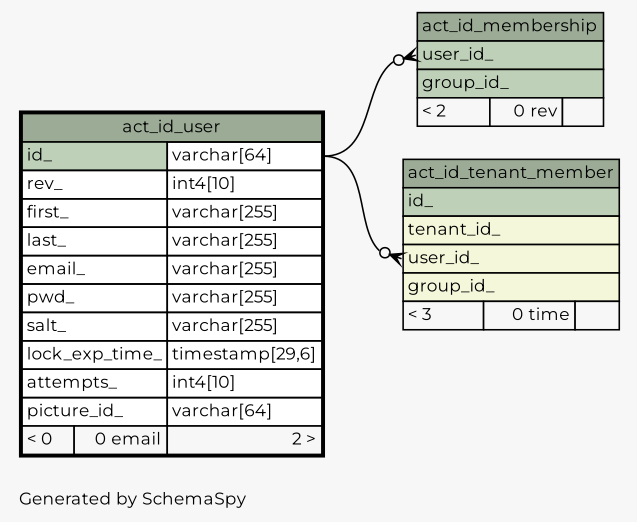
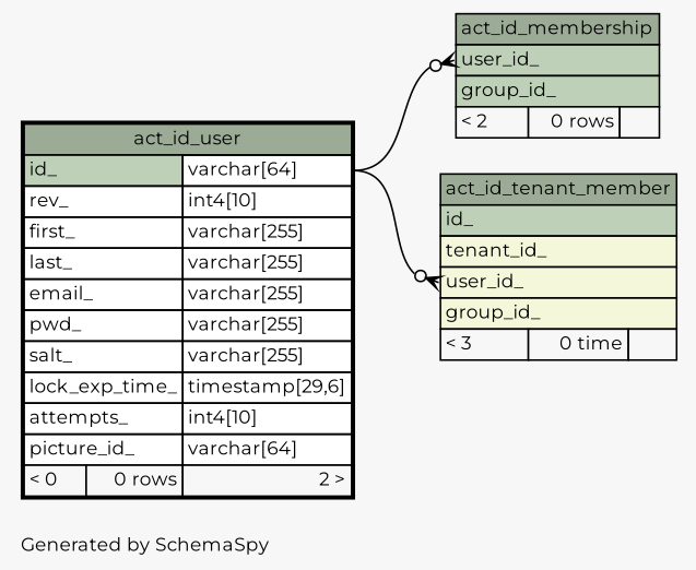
  digraph {
    bgcolor="#f7f7f7"
    fontname=Montserrat
    fontsize=11
    label="\nGenerated by SchemaSpy"
    labeljust=l
    nodesep=0.18
    rankdir=RL
    ranksep=0.46
    node [fontname=Montserrat fontsize=11 shape=plaintext]
    edge [arrowhead=none arrowsize=0.8 arrowtail=crowodot dir=back fontname=Montserrat headport="id_.type:e" tailport="user_id_:w"]
-   n1 [label=<     <TABLE BORDER="0" CELLBORDER="1" CELLSPACING="0" BGCOLOR="#ffffff">       <TR><TD COLSPAN="3" BGCOLOR="#9bab96" ALIGN="CENTER">act_id_membership</TD></TR>       <TR><TD PORT="user_id_" COLSPAN="3" BGCOLOR="#bed1b8" ALIGN="LEFT">user_id_</TD></TR>       <TR><TD PORT="group_id_" COLSPAN="3" BGCOLOR="#bed1b8" ALIGN="LEFT">group_id_</TD></TR>       <TR><TD ALIGN="LEFT" BGCOLOR="#f7f7f7">&lt; 2</TD><TD ALIGN="RIGHT" BGCOLOR="#f7f7f7">0 rev</TD><TD ALIGN="RIGHT" BGCOLOR="#f7f7f7">  </TD></TR>     </TABLE>>]
-   n2 [label=<     <TABLE BORDER="2" CELLBORDER="1" CELLSPACING="0" BGCOLOR="#ffffff">       <TR><TD COLSPAN="3" BGCOLOR="#9bab96" ALIGN="CENTER">act_id_user</TD></TR>       <TR><TD PORT="id_" COLSPAN="2" BGCOLOR="#bed1b8" ALIGN="LEFT">id_</TD><TD PORT="id_.type" ALIGN="LEFT">varchar[64]</TD></TR>       <TR><TD PORT="rev_" COLSPAN="2" ALIGN="LEFT">rev_</TD><TD PORT="rev_.type" ALIGN="LEFT">int4[10]</TD></TR>       <TR><TD PORT="first_" COLSPAN="2" ALIGN="LEFT">first_</TD><TD PORT="first_.type" ALIGN="LEFT">varchar[255]</TD></TR>       <TR><TD PORT="last_" COLSPAN="2" ALIGN="LEFT">last_</TD><TD PORT="last_.type" ALIGN="LEFT">varchar[255]</TD></TR>       <TR><TD PORT="email_" COLSPAN="2" ALIGN="LEFT">email_</TD><TD PORT="email_.type" ALIGN="LEFT">varchar[255]</TD></TR>       <TR><TD PORT="pwd_" COLSPAN="2" ALIGN="LEFT">pwd_</TD><TD PORT="pwd_.type" ALIGN="LEFT">varchar[255]</TD></TR>       <TR><TD PORT="salt_" COLSPAN="2" ALIGN="LEFT">salt_</TD><TD PORT="salt_.type" ALIGN="LEFT">varchar[255]</TD></TR>       <TR><TD PORT="lock_exp_time_" COLSPAN="2" ALIGN="LEFT">lock_exp_time_</TD><TD PORT="lock_exp_time_.type" ALIGN="LEFT">timestamp[29,6]</TD></TR>       <TR><TD PORT="attempts_" COLSPAN="2" ALIGN="LEFT">attempts_</TD><TD PORT="attempts_.type" ALIGN="LEFT">int4[10]</TD></TR>       <TR><TD PORT="picture_id_" COLSPAN="2" ALIGN="LEFT">picture_id_</TD><TD PORT="picture_id_.type" ALIGN="LEFT">varchar[64]</TD></TR>       <TR><TD ALIGN="LEFT" BGCOLOR="#f7f7f7">&lt; 0</TD><TD ALIGN="RIGHT" BGCOLOR="#f7f7f7">0 email</TD><TD ALIGN="RIGHT" BGCOLOR="#f7f7f7">2 &gt;</TD></TR>     </TABLE>>]
+   n1 [label=<     <TABLE BORDER="0" CELLBORDER="1" CELLSPACING="0" BGCOLOR="#ffffff">       <TR><TD COLSPAN="3" BGCOLOR="#9bab96" ALIGN="CENTER">act_id_membership</TD></TR>       <TR><TD PORT="user_id_" COLSPAN="3" BGCOLOR="#bed1b8" ALIGN="LEFT">user_id_</TD></TR>       <TR><TD PORT="group_id_" COLSPAN="3" BGCOLOR="#bed1b8" ALIGN="LEFT">group_id_</TD></TR>       <TR><TD ALIGN="LEFT" BGCOLOR="#f7f7f7">&lt; 2</TD><TD ALIGN="RIGHT" BGCOLOR="#f7f7f7">0 rows</TD><TD ALIGN="RIGHT" BGCOLOR="#f7f7f7">  </TD></TR>     </TABLE>>]
+   n2 [label=<     <TABLE BORDER="2" CELLBORDER="1" CELLSPACING="0" BGCOLOR="#ffffff">       <TR><TD COLSPAN="3" BGCOLOR="#9bab96" ALIGN="CENTER">act_id_user</TD></TR>       <TR><TD PORT="id_" COLSPAN="2" BGCOLOR="#bed1b8" ALIGN="LEFT">id_</TD><TD PORT="id_.type" ALIGN="LEFT">varchar[64]</TD></TR>       <TR><TD PORT="rev_" COLSPAN="2" ALIGN="LEFT">rev_</TD><TD PORT="rev_.type" ALIGN="LEFT">int4[10]</TD></TR>       <TR><TD PORT="first_" COLSPAN="2" ALIGN="LEFT">first_</TD><TD PORT="first_.type" ALIGN="LEFT">varchar[255]</TD></TR>       <TR><TD PORT="last_" COLSPAN="2" ALIGN="LEFT">last_</TD><TD PORT="last_.type" ALIGN="LEFT">varchar[255]</TD></TR>       <TR><TD PORT="email_" COLSPAN="2" ALIGN="LEFT">email_</TD><TD PORT="email_.type" ALIGN="LEFT">varchar[255]</TD></TR>       <TR><TD PORT="pwd_" COLSPAN="2" ALIGN="LEFT">pwd_</TD><TD PORT="pwd_.type" ALIGN="LEFT">varchar[255]</TD></TR>       <TR><TD PORT="salt_" COLSPAN="2" ALIGN="LEFT">salt_</TD><TD PORT="salt_.type" ALIGN="LEFT">varchar[255]</TD></TR>       <TR><TD PORT="lock_exp_time_" COLSPAN="2" ALIGN="LEFT">lock_exp_time_</TD><TD PORT="lock_exp_time_.type" ALIGN="LEFT">timestamp[29,6]</TD></TR>       <TR><TD PORT="attempts_" COLSPAN="2" ALIGN="LEFT">attempts_</TD><TD PORT="attempts_.type" ALIGN="LEFT">int4[10]</TD></TR>       <TR><TD PORT="picture_id_" COLSPAN="2" ALIGN="LEFT">picture_id_</TD><TD PORT="picture_id_.type" ALIGN="LEFT">varchar[64]</TD></TR>       <TR><TD ALIGN="LEFT" BGCOLOR="#f7f7f7">&lt; 0</TD><TD ALIGN="RIGHT" BGCOLOR="#f7f7f7">0 rows</TD><TD ALIGN="RIGHT" BGCOLOR="#f7f7f7">2 &gt;</TD></TR>     </TABLE>>]
    n3 [label=<     <TABLE BORDER="0" CELLBORDER="1" CELLSPACING="0" BGCOLOR="#ffffff">       <TR><TD COLSPAN="3" BGCOLOR="#9bab96" ALIGN="CENTER">act_id_tenant_member</TD></TR>       <TR><TD PORT="id_" COLSPAN="3" BGCOLOR="#bed1b8" ALIGN="LEFT">id_</TD></TR>       <TR><TD PORT="tenant_id_" COLSPAN="3" BGCOLOR="#f4f7da" ALIGN="LEFT">tenant_id_</TD></TR>       <TR><TD PORT="user_id_" COLSPAN="3" BGCOLOR="#f4f7da" ALIGN="LEFT">user_id_</TD></TR>       <TR><TD PORT="group_id_" COLSPAN="3" BGCOLOR="#f4f7da" ALIGN="LEFT">group_id_</TD></TR>       <TR><TD ALIGN="LEFT" BGCOLOR="#f7f7f7">&lt; 3</TD><TD ALIGN="RIGHT" BGCOLOR="#f7f7f7">0 time</TD><TD ALIGN="RIGHT" BGCOLOR="#f7f7f7">  </TD></TR>     </TABLE>>]
    n1 -> n2
    n3 -> n2
  }
